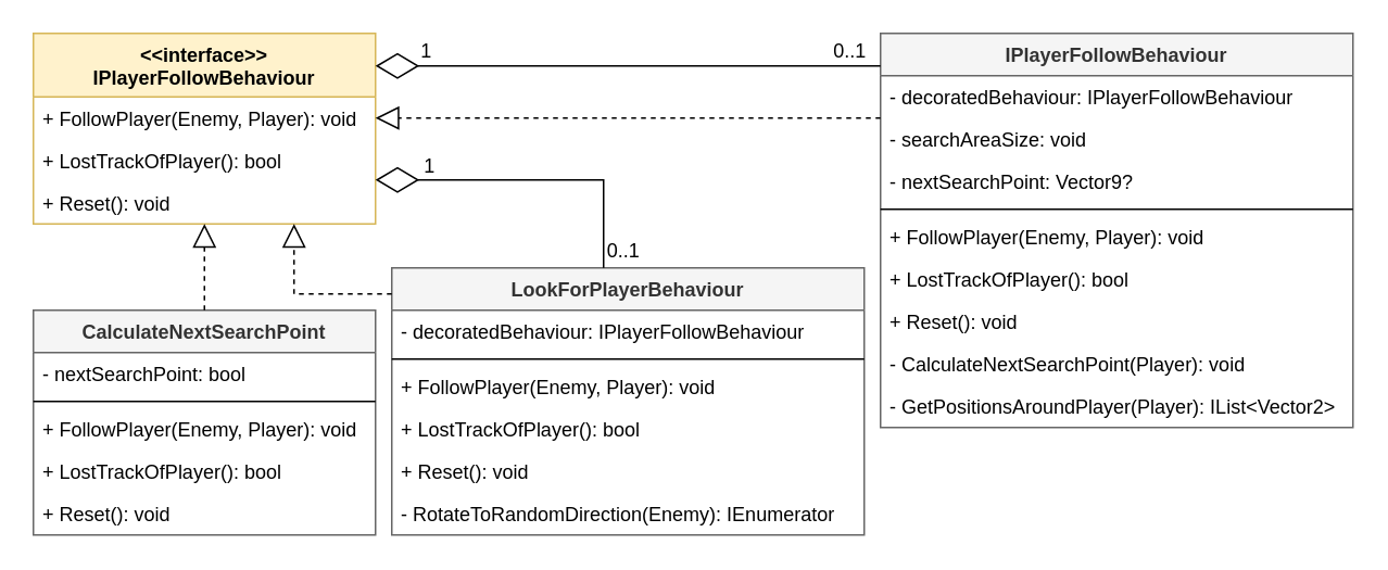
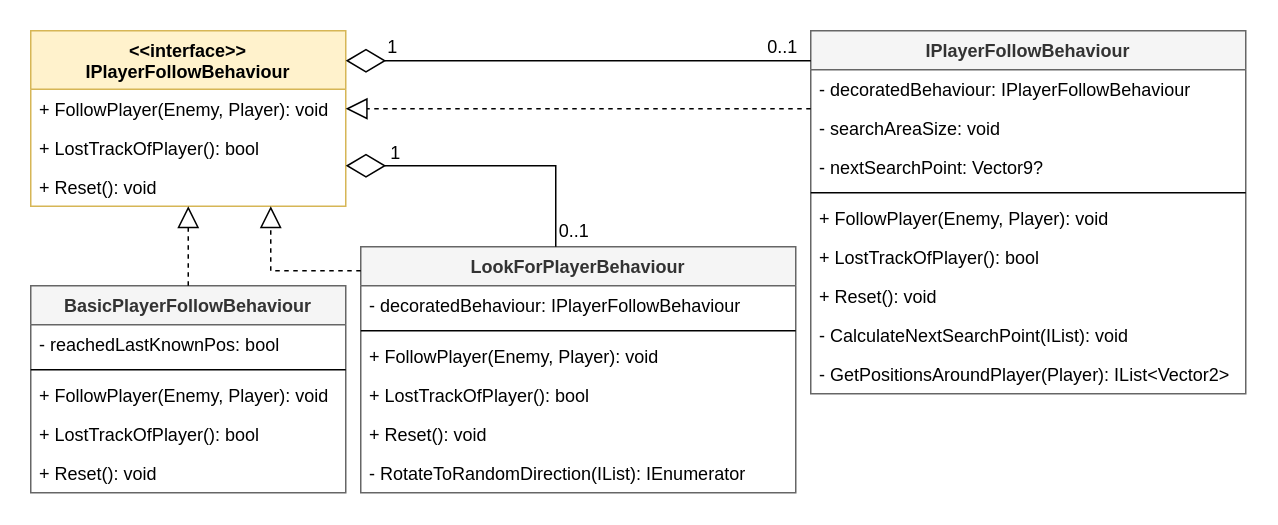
  <mxCell id="0" />
  <mxCell id="1" parent="0" />
  <mxCell id="2" value="&lt;&lt;interface&gt;&gt;&#10;IPlayerFollowBehaviour" style="swimlane;fontStyle=1;align=center;verticalAlign=top;childLayout=stackLayout;horizontal=1;startSize=39;horizontalStack=0;resizeParent=1;resizeParentMax=0;resizeLast=0;collapsible=1;marginBottom=0;fillColor=#fff2cc;strokeColor=#d6b656;" parent="1" vertex="1"><mxGeometry x="20" y="20" width="210" height="117" as="geometry" /></mxCell>
  <mxCell id="3" value="+ FollowPlayer(Enemy, Player): void" style="text;strokeColor=none;fillColor=none;align=left;verticalAlign=top;spacingLeft=4;spacingRight=4;overflow=hidden;rotatable=0;points=[[0,0.5],[1,0.5]];portConstraint=eastwest;" parent="2" vertex="1"><mxGeometry y="39" width="210" height="26" as="geometry" /></mxCell>
  <mxCell id="4" value="+ LostTrackOfPlayer(): bool" style="text;strokeColor=none;fillColor=none;align=left;verticalAlign=top;spacingLeft=4;spacingRight=4;overflow=hidden;rotatable=0;points=[[0,0.5],[1,0.5]];portConstraint=eastwest;" parent="2" vertex="1"><mxGeometry y="65" width="210" height="26" as="geometry" /></mxCell>
  <mxCell id="5" value="+ Reset(): void" style="text;strokeColor=none;fillColor=none;align=left;verticalAlign=top;spacingLeft=4;spacingRight=4;overflow=hidden;rotatable=0;points=[[0,0.5],[1,0.5]];portConstraint=eastwest;" parent="2" vertex="1"><mxGeometry y="91" width="210" height="26" as="geometry" /></mxCell>
- <mxCell id="6" value="CalculateNextSearchPoint" style="swimlane;fontStyle=1;align=center;verticalAlign=top;childLayout=stackLayout;horizontal=1;startSize=26;horizontalStack=0;resizeParent=1;resizeParentMax=0;resizeLast=0;collapsible=1;marginBottom=0;fillColor=#f5f5f5;strokeColor=#666666;fontColor=#333333;" parent="1" vertex="1"><mxGeometry x="20" y="190" width="210" height="138" as="geometry" /></mxCell>
- <mxCell id="7" value="- nextSearchPoint: bool" style="text;strokeColor=none;fillColor=none;align=left;verticalAlign=top;spacingLeft=4;spacingRight=4;overflow=hidden;rotatable=0;points=[[0,0.5],[1,0.5]];portConstraint=eastwest;" parent="6" vertex="1"><mxGeometry y="26" width="210" height="26" as="geometry" /></mxCell>
+ <mxCell id="6" value="BasicPlayerFollowBehaviour" style="swimlane;fontStyle=1;align=center;verticalAlign=top;childLayout=stackLayout;horizontal=1;startSize=26;horizontalStack=0;resizeParent=1;resizeParentMax=0;resizeLast=0;collapsible=1;marginBottom=0;fillColor=#f5f5f5;strokeColor=#666666;fontColor=#333333;" parent="1" vertex="1"><mxGeometry x="20" y="190" width="210" height="138" as="geometry" /></mxCell>
+ <mxCell id="7" value="- reachedLastKnownPos: bool" style="text;strokeColor=none;fillColor=none;align=left;verticalAlign=top;spacingLeft=4;spacingRight=4;overflow=hidden;rotatable=0;points=[[0,0.5],[1,0.5]];portConstraint=eastwest;" parent="6" vertex="1"><mxGeometry y="26" width="210" height="26" as="geometry" /></mxCell>
  <mxCell id="8" value="" style="line;strokeWidth=1;fillColor=none;align=left;verticalAlign=middle;spacingTop=-1;spacingLeft=3;spacingRight=3;rotatable=0;labelPosition=right;points=[];portConstraint=eastwest;" parent="6" vertex="1"><mxGeometry y="52" width="210" height="8" as="geometry" /></mxCell>
  <mxCell id="9" value="+ FollowPlayer(Enemy, Player): void" style="text;strokeColor=none;fillColor=none;align=left;verticalAlign=top;spacingLeft=4;spacingRight=4;overflow=hidden;rotatable=0;points=[[0,0.5],[1,0.5]];portConstraint=eastwest;" parent="6" vertex="1"><mxGeometry y="60" width="210" height="26" as="geometry" /></mxCell>
  <mxCell id="10" value="+ LostTrackOfPlayer(): bool" style="text;strokeColor=none;fillColor=none;align=left;verticalAlign=top;spacingLeft=4;spacingRight=4;overflow=hidden;rotatable=0;points=[[0,0.5],[1,0.5]];portConstraint=eastwest;" parent="6" vertex="1"><mxGeometry y="86" width="210" height="26" as="geometry" /></mxCell>
  <mxCell id="11" value="+ Reset(): void" style="text;strokeColor=none;fillColor=none;align=left;verticalAlign=top;spacingLeft=4;spacingRight=4;overflow=hidden;rotatable=0;points=[[0,0.5],[1,0.5]];portConstraint=eastwest;" parent="6" vertex="1"><mxGeometry y="112" width="210" height="26" as="geometry" /></mxCell>
  <mxCell id="12" value="IPlayerFollowBehaviour" style="swimlane;fontStyle=1;align=center;verticalAlign=top;childLayout=stackLayout;horizontal=1;startSize=26;horizontalStack=0;resizeParent=1;resizeParentMax=0;resizeLast=0;collapsible=1;marginBottom=0;fillColor=#f5f5f5;strokeColor=#666666;fontColor=#333333;" parent="1" vertex="1"><mxGeometry x="540" y="20" width="290" height="242" as="geometry" /></mxCell>
  <mxCell id="13" value="- decoratedBehaviour: IPlayerFollowBehaviour" style="text;strokeColor=none;fillColor=none;align=left;verticalAlign=top;spacingLeft=4;spacingRight=4;overflow=hidden;rotatable=0;points=[[0,0.5],[1,0.5]];portConstraint=eastwest;" parent="12" vertex="1"><mxGeometry y="26" width="290" height="26" as="geometry" /></mxCell>
  <mxCell id="14" value="- searchAreaSize: void" style="text;strokeColor=none;fillColor=none;align=left;verticalAlign=top;spacingLeft=4;spacingRight=4;overflow=hidden;rotatable=0;points=[[0,0.5],[1,0.5]];portConstraint=eastwest;" parent="12" vertex="1"><mxGeometry y="52" width="290" height="26" as="geometry" /></mxCell>
  <mxCell id="15" value="- nextSearchPoint: Vector9?" style="text;strokeColor=none;fillColor=none;align=left;verticalAlign=top;spacingLeft=4;spacingRight=4;overflow=hidden;rotatable=0;points=[[0,0.5],[1,0.5]];portConstraint=eastwest;" parent="12" vertex="1"><mxGeometry y="78" width="290" height="26" as="geometry" /></mxCell>
  <mxCell id="16" value="" style="line;strokeWidth=1;fillColor=none;align=left;verticalAlign=middle;spacingTop=-1;spacingLeft=3;spacingRight=3;rotatable=0;labelPosition=right;points=[];portConstraint=eastwest;" parent="12" vertex="1"><mxGeometry y="104" width="290" height="8" as="geometry" /></mxCell>
  <mxCell id="17" value="+ FollowPlayer(Enemy, Player): void" style="text;strokeColor=none;fillColor=none;align=left;verticalAlign=top;spacingLeft=4;spacingRight=4;overflow=hidden;rotatable=0;points=[[0,0.5],[1,0.5]];portConstraint=eastwest;" parent="12" vertex="1"><mxGeometry y="112" width="290" height="26" as="geometry" /></mxCell>
  <mxCell id="18" value="+ LostTrackOfPlayer(): bool" style="text;strokeColor=none;fillColor=none;align=left;verticalAlign=top;spacingLeft=4;spacingRight=4;overflow=hidden;rotatable=0;points=[[0,0.5],[1,0.5]];portConstraint=eastwest;" parent="12" vertex="1"><mxGeometry y="138" width="290" height="26" as="geometry" /></mxCell>
  <mxCell id="19" value="+ Reset(): void" style="text;strokeColor=none;fillColor=none;align=left;verticalAlign=top;spacingLeft=4;spacingRight=4;overflow=hidden;rotatable=0;points=[[0,0.5],[1,0.5]];portConstraint=eastwest;" parent="12" vertex="1"><mxGeometry y="164" width="290" height="26" as="geometry" /></mxCell>
- <mxCell id="20" value="- CalculateNextSearchPoint(Player): void" style="text;strokeColor=none;fillColor=none;align=left;verticalAlign=top;spacingLeft=4;spacingRight=4;overflow=hidden;rotatable=0;points=[[0,0.5],[1,0.5]];portConstraint=eastwest;" parent="12" vertex="1"><mxGeometry y="190" width="290" height="26" as="geometry" /></mxCell>
+ <mxCell id="20" value="- CalculateNextSearchPoint(IList): void" style="text;strokeColor=none;fillColor=none;align=left;verticalAlign=top;spacingLeft=4;spacingRight=4;overflow=hidden;rotatable=0;points=[[0,0.5],[1,0.5]];portConstraint=eastwest;" parent="12" vertex="1"><mxGeometry y="190" width="290" height="26" as="geometry" /></mxCell>
  <mxCell id="21" value="- GetPositionsAroundPlayer(Player): IList&lt;Vector2&gt;" style="text;strokeColor=none;fillColor=none;align=left;verticalAlign=top;spacingLeft=4;spacingRight=4;overflow=hidden;rotatable=0;points=[[0,0.5],[1,0.5]];portConstraint=eastwest;" parent="12" vertex="1"><mxGeometry y="216" width="290" height="26" as="geometry" /></mxCell>
  <mxCell id="22" value="LookForPlayerBehaviour" style="swimlane;fontStyle=1;align=center;verticalAlign=top;childLayout=stackLayout;horizontal=1;startSize=26;horizontalStack=0;resizeParent=1;resizeParentMax=0;resizeLast=0;collapsible=1;marginBottom=0;fillColor=#f5f5f5;strokeColor=#666666;fontColor=#333333;" parent="1" vertex="1"><mxGeometry x="240" y="164" width="290" height="164" as="geometry" /></mxCell>
  <mxCell id="23" value="- decoratedBehaviour: IPlayerFollowBehaviour" style="text;strokeColor=none;fillColor=none;align=left;verticalAlign=top;spacingLeft=4;spacingRight=4;overflow=hidden;rotatable=0;points=[[0,0.5],[1,0.5]];portConstraint=eastwest;" parent="22" vertex="1"><mxGeometry y="26" width="290" height="26" as="geometry" /></mxCell>
  <mxCell id="24" value="" style="line;strokeWidth=1;fillColor=none;align=left;verticalAlign=middle;spacingTop=-1;spacingLeft=3;spacingRight=3;rotatable=0;labelPosition=right;points=[];portConstraint=eastwest;" parent="22" vertex="1"><mxGeometry y="52" width="290" height="8" as="geometry" /></mxCell>
  <mxCell id="25" value="+ FollowPlayer(Enemy, Player): void" style="text;strokeColor=none;fillColor=none;align=left;verticalAlign=top;spacingLeft=4;spacingRight=4;overflow=hidden;rotatable=0;points=[[0,0.5],[1,0.5]];portConstraint=eastwest;" parent="22" vertex="1"><mxGeometry y="60" width="290" height="26" as="geometry" /></mxCell>
  <mxCell id="26" value="+ LostTrackOfPlayer(): bool" style="text;strokeColor=none;fillColor=none;align=left;verticalAlign=top;spacingLeft=4;spacingRight=4;overflow=hidden;rotatable=0;points=[[0,0.5],[1,0.5]];portConstraint=eastwest;" parent="22" vertex="1"><mxGeometry y="86" width="290" height="26" as="geometry" /></mxCell>
  <mxCell id="27" value="+ Reset(): void" style="text;strokeColor=none;fillColor=none;align=left;verticalAlign=top;spacingLeft=4;spacingRight=4;overflow=hidden;rotatable=0;points=[[0,0.5],[1,0.5]];portConstraint=eastwest;" parent="22" vertex="1"><mxGeometry y="112" width="290" height="26" as="geometry" /></mxCell>
- <mxCell id="28" value="- RotateToRandomDirection(Enemy): IEnumerator" style="text;strokeColor=none;fillColor=none;align=left;verticalAlign=top;spacingLeft=4;spacingRight=4;overflow=hidden;rotatable=0;points=[[0,0.5],[1,0.5]];portConstraint=eastwest;" parent="22" vertex="1"><mxGeometry y="138" width="290" height="26" as="geometry" /></mxCell>
+ <mxCell id="28" value="- RotateToRandomDirection(IList): IEnumerator" style="text;strokeColor=none;fillColor=none;align=left;verticalAlign=top;spacingLeft=4;spacingRight=4;overflow=hidden;rotatable=0;points=[[0,0.5],[1,0.5]];portConstraint=eastwest;" parent="22" vertex="1"><mxGeometry y="138" width="290" height="26" as="geometry" /></mxCell>
  <mxCell id="29" value="" style="endArrow=block;dashed=1;endFill=0;endSize=12;html=1;" parent="1" source="6" target="2" edge="1"><mxGeometry width="160" relative="1" as="geometry"><mxPoint x="270" y="560" as="sourcePoint" /><mxPoint x="430" y="560" as="targetPoint" /></mxGeometry></mxCell>
  <mxCell id="30" value="" style="endArrow=block;dashed=1;endFill=0;endSize=12;html=1;edgeStyle=orthogonalEdgeStyle;rounded=0;" parent="1" source="22" target="2" edge="1"><mxGeometry width="160" relative="1" as="geometry"><mxPoint x="135" y="190" as="sourcePoint" /><mxPoint x="135" y="134" as="targetPoint" /><Array as="points"><mxPoint x="180" y="180" /></Array></mxGeometry></mxCell>
  <mxCell id="31" value="" style="endArrow=block;dashed=1;endFill=0;endSize=12;html=1;edgeStyle=orthogonalEdgeStyle;rounded=0;" parent="1" source="12" target="2" edge="1"><mxGeometry width="160" relative="1" as="geometry"><mxPoint x="255" y="180" as="sourcePoint" /><mxPoint x="190" y="134" as="targetPoint" /><Array as="points"><mxPoint x="430" y="72" /><mxPoint x="430" y="72" /></Array></mxGeometry></mxCell>
  <mxCell id="32" value="" style="endArrow=diamondThin;endFill=0;endSize=24;html=1;edgeStyle=orthogonalEdgeStyle;strokeColor=#000000;rounded=0;startArrow=none;startFill=0;" parent="1" source="22" target="2" edge="1"><mxGeometry width="160" relative="1" as="geometry"><mxPoint x="480" y="530" as="sourcePoint" /><mxPoint x="640" y="530" as="targetPoint" /><Array as="points"><mxPoint x="370" y="110" /></Array></mxGeometry></mxCell>
  <mxCell id="33" value="1" style="text;html=1;resizable=0;points=[];align=center;verticalAlign=middle;labelBackgroundColor=#ffffff;" parent="32" vertex="1" connectable="0"><mxGeometry x="0.609" y="-2" relative="1" as="geometry"><mxPoint x="-6" y="-7" as="offset" /></mxGeometry></mxCell>
  <mxCell id="34" value="0..1" style="text;html=1;resizable=0;points=[];align=center;verticalAlign=middle;labelBackgroundColor=none;" parent="32" vertex="1" connectable="0"><mxGeometry x="-0.576" y="4" relative="1" as="geometry"><mxPoint x="15" y="30" as="offset" /></mxGeometry></mxCell>
  <mxCell id="35" value="" style="endArrow=diamondThin;endFill=0;endSize=24;html=1;edgeStyle=orthogonalEdgeStyle;strokeColor=#000000;rounded=0;startArrow=none;startFill=0;" parent="1" source="12" target="2" edge="1"><mxGeometry width="160" relative="1" as="geometry"><mxPoint x="380" y="164" as="sourcePoint" /><mxPoint x="240" y="120" as="targetPoint" /><Array as="points"><mxPoint x="340" y="40" /><mxPoint x="340" y="40" /></Array></mxGeometry></mxCell>
  <mxCell id="36" value="1" style="text;html=1;resizable=0;points=[];align=center;verticalAlign=middle;labelBackgroundColor=#ffffff;" parent="35" vertex="1" connectable="0"><mxGeometry x="0.609" y="-2" relative="1" as="geometry"><mxPoint x="-31" y="-8" as="offset" /></mxGeometry></mxCell>
  <mxCell id="37" value="0..1" style="text;html=1;resizable=0;points=[];align=center;verticalAlign=middle;labelBackgroundColor=#ffffff;" parent="35" vertex="1" connectable="0"><mxGeometry x="-0.576" y="4" relative="1" as="geometry"><mxPoint x="46" y="-14" as="offset" /></mxGeometry></mxCell>
